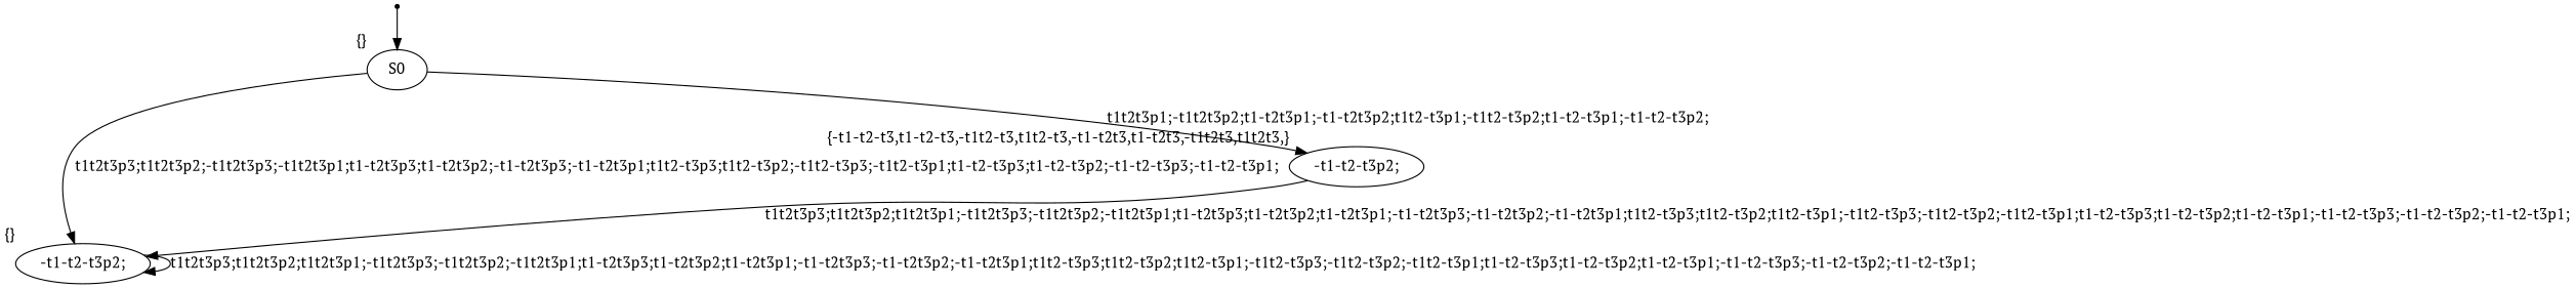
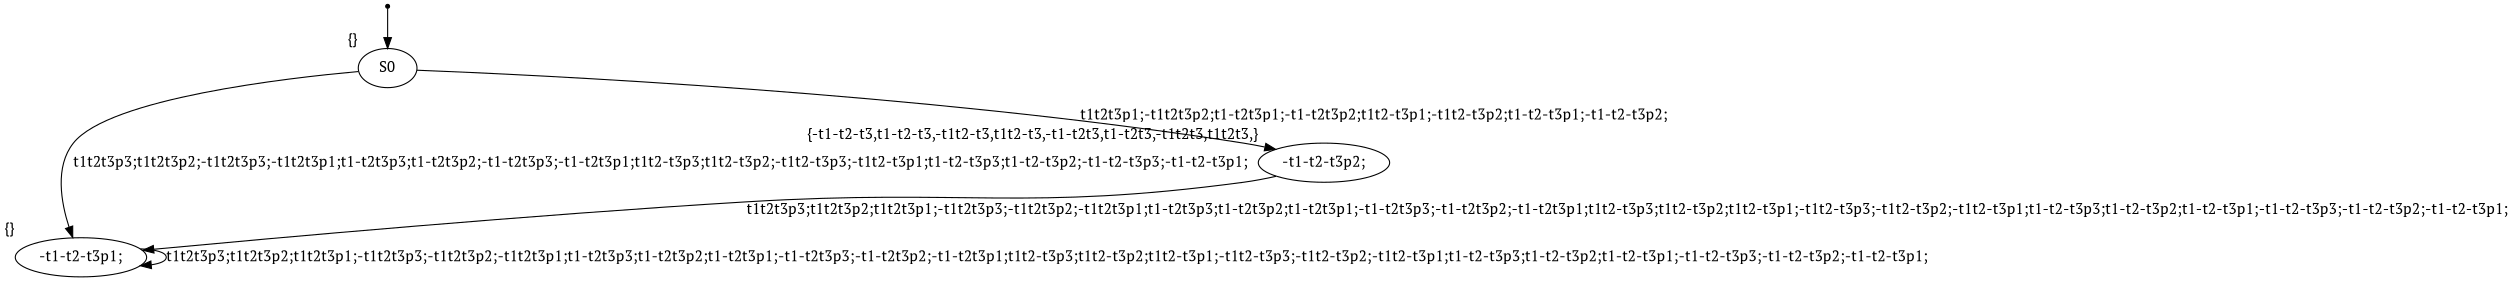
  digraph {
    fontname="PT Serif"
    node [fontname="PT Serif" xlabel="{}"]
    edge [fontname="PT Serif"]
    Initial [shape=point xlabel=""]
    S0
-   n3 [label="-t1-t2-t3p2;"]
+   n3 [label="-t1-t2-t3p1;"]
    n4 [label="-t1-t2-t3p2;" xlabel="{-t1-t2-t3,t1-t2-t3,-t1t2-t3,t1t2-t3,-t1-t2t3,t1-t2t3,-t1t2t3,t1t2t3,}"]
    Initial -> S0
    S0 -> n3 [label="t1t2t3p3;t1t2t3p2;-t1t2t3p3;-t1t2t3p1;t1-t2t3p3;t1-t2t3p2;-t1-t2t3p3;-t1-t2t3p1;t1t2-t3p3;t1t2-t3p2;-t1t2-t3p3;-t1t2-t3p1;t1-t2-t3p3;t1-t2-t3p2;-t1-t2-t3p3;-t1-t2-t3p1;"]
    S0 -> n4 [label="t1t2t3p1;-t1t2t3p2;t1-t2t3p1;-t1-t2t3p2;t1t2-t3p1;-t1t2-t3p2;t1-t2-t3p1;-t1-t2-t3p2;"]
    n3 -> n3 [label="t1t2t3p3;t1t2t3p2;t1t2t3p1;-t1t2t3p3;-t1t2t3p2;-t1t2t3p1;t1-t2t3p3;t1-t2t3p2;t1-t2t3p1;-t1-t2t3p3;-t1-t2t3p2;-t1-t2t3p1;t1t2-t3p3;t1t2-t3p2;t1t2-t3p1;-t1t2-t3p3;-t1t2-t3p2;-t1t2-t3p1;t1-t2-t3p3;t1-t2-t3p2;t1-t2-t3p1;-t1-t2-t3p3;-t1-t2-t3p2;-t1-t2-t3p1;"]
    n4 -> n3 [label="t1t2t3p3;t1t2t3p2;t1t2t3p1;-t1t2t3p3;-t1t2t3p2;-t1t2t3p1;t1-t2t3p3;t1-t2t3p2;t1-t2t3p1;-t1-t2t3p3;-t1-t2t3p2;-t1-t2t3p1;t1t2-t3p3;t1t2-t3p2;t1t2-t3p1;-t1t2-t3p3;-t1t2-t3p2;-t1t2-t3p1;t1-t2-t3p3;t1-t2-t3p2;t1-t2-t3p1;-t1-t2-t3p3;-t1-t2-t3p2;-t1-t2-t3p1;"]
  }
